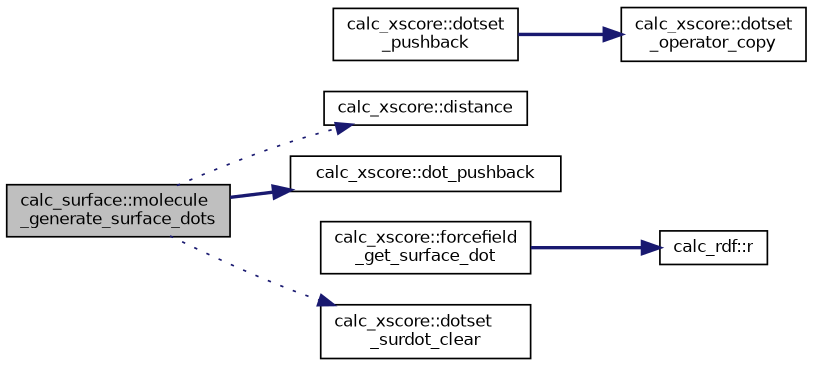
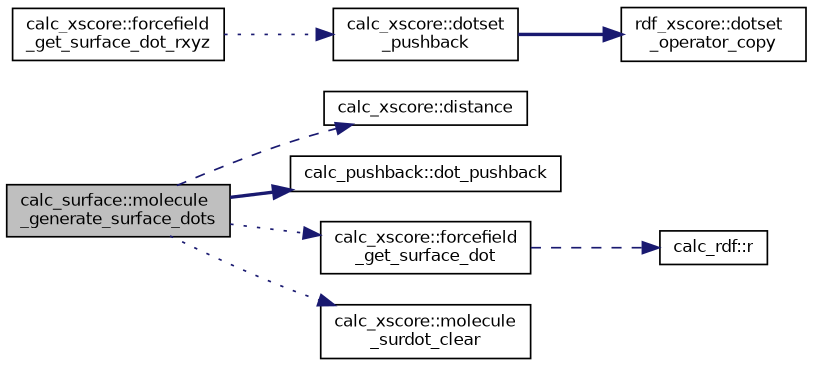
  digraph {
    rankdir=LR
    node [color=black fillcolor=white fontname=Helvetica fontsize=10 shape=record style=filled]
    edge [color=midnightblue fontname=Helvetica fontsize=10 labelfontname=Helvetica labelfontsize=10 style=dotted]
    n1 [fillcolor=grey75 fontcolor=black height=0.2 label="calc_surface::molecule\l_generate_surface_dots" width=0.4]
    n2 [height=0.2 label="calc_xscore::distance" width=0.4]
-   n3 [height=0.2 label="calc_xscore::dot_pushback" width=0.4]
+   n3 [height=0.2 label="calc_pushback::dot_pushback" width=0.4]
    n4 [height=0.2 label="calc_xscore::forcefield\l_get_surface_dot" width=0.4]
-   n5 [height=0.2 label="calc_xscore::dotset\l_surdot_clear" width=0.4]
+   n5 [height=0.2 label="calc_xscore::molecule\l_surdot_clear" width=0.4]
    n6 [height=0.2 label="calc_rdf::r" width=0.4]
+   n7 [height=0.2 label="calc_xscore::forcefield\l_get_surface_dot_rxyz" width=0.4]
    n8 [height=0.2 label="calc_xscore::dotset\l_pushback" width=0.4]
-   n9 [height=0.2 label="calc_xscore::dotset\l_operator_copy" width=0.4]
-   n1 -> n2
+   n9 [height=0.2 label="rdf_xscore::dotset\l_operator_copy" width=0.4]
+   n1 -> n2 [style=dashed]
    n1 -> n3 [style=bold]
+   n1 -> n4
    n1 -> n5
-   n4 -> n6 [style=bold]
+   n4 -> n6 [style=dashed]
+   n7 -> n8
    n8 -> n9 [style=bold]
  }
